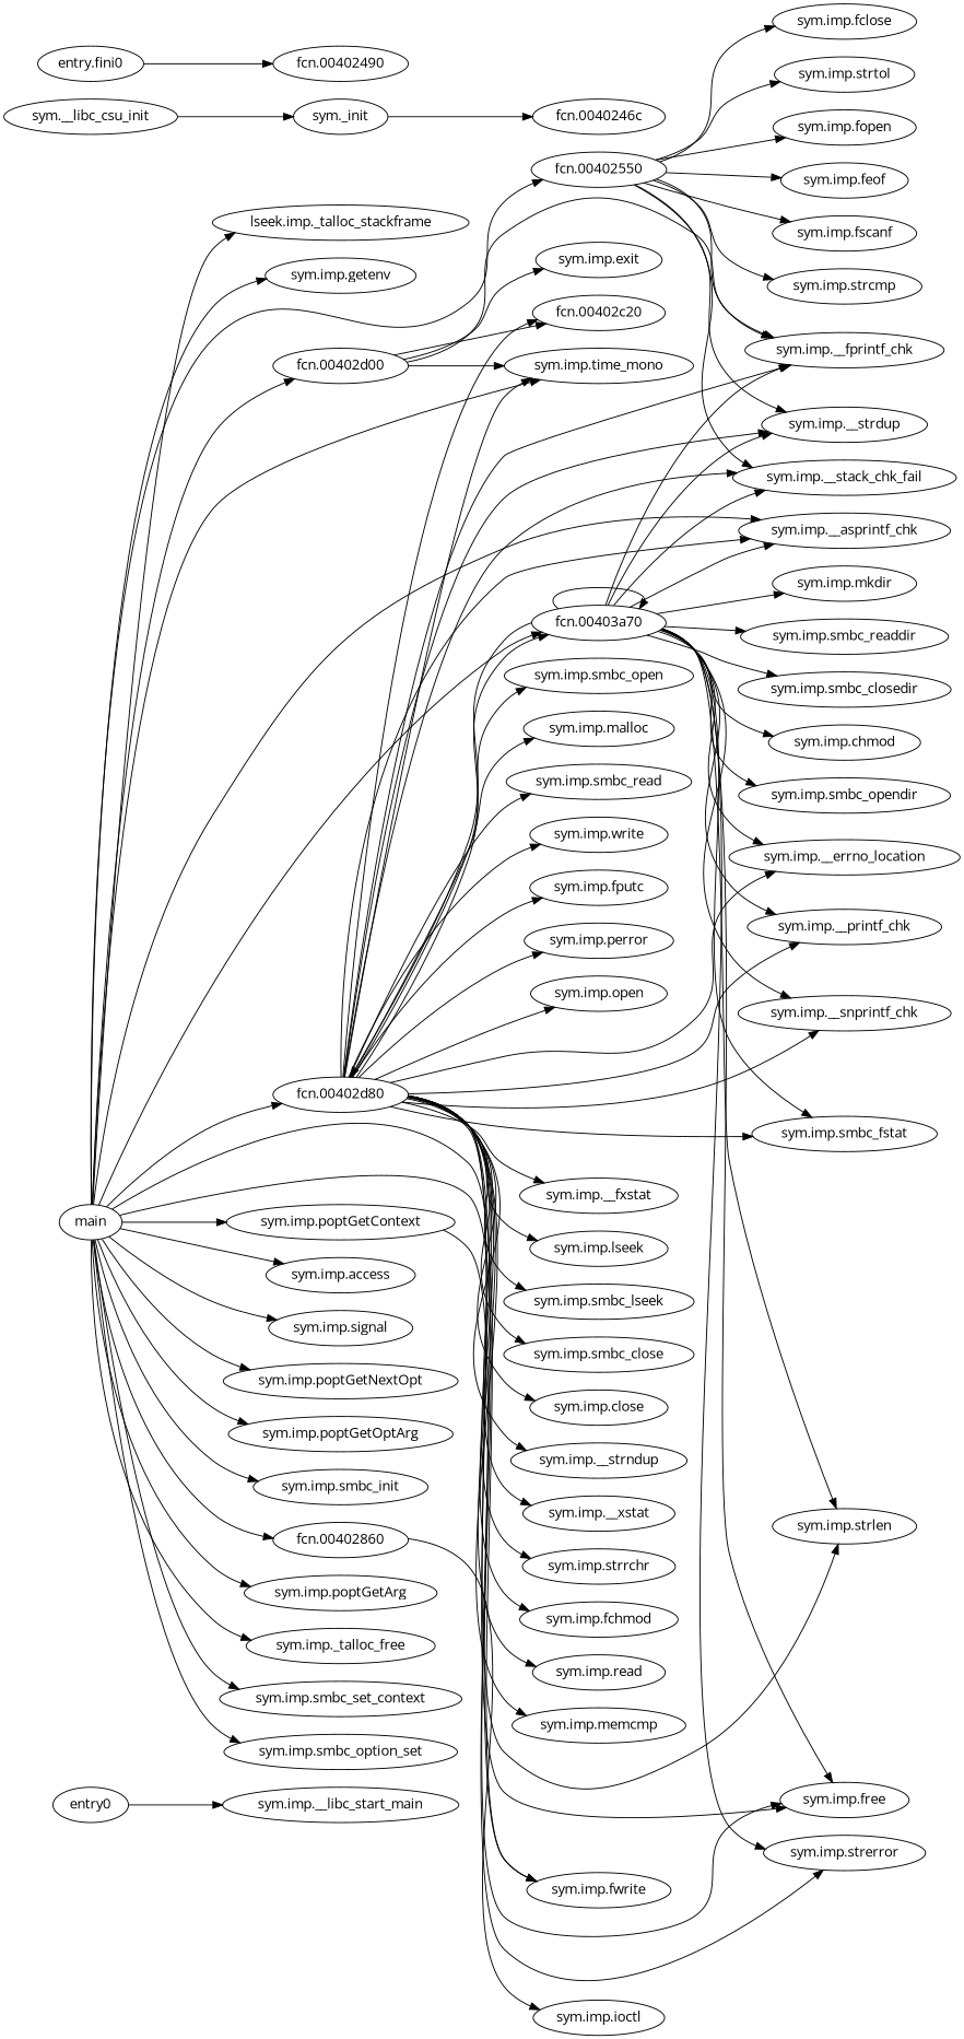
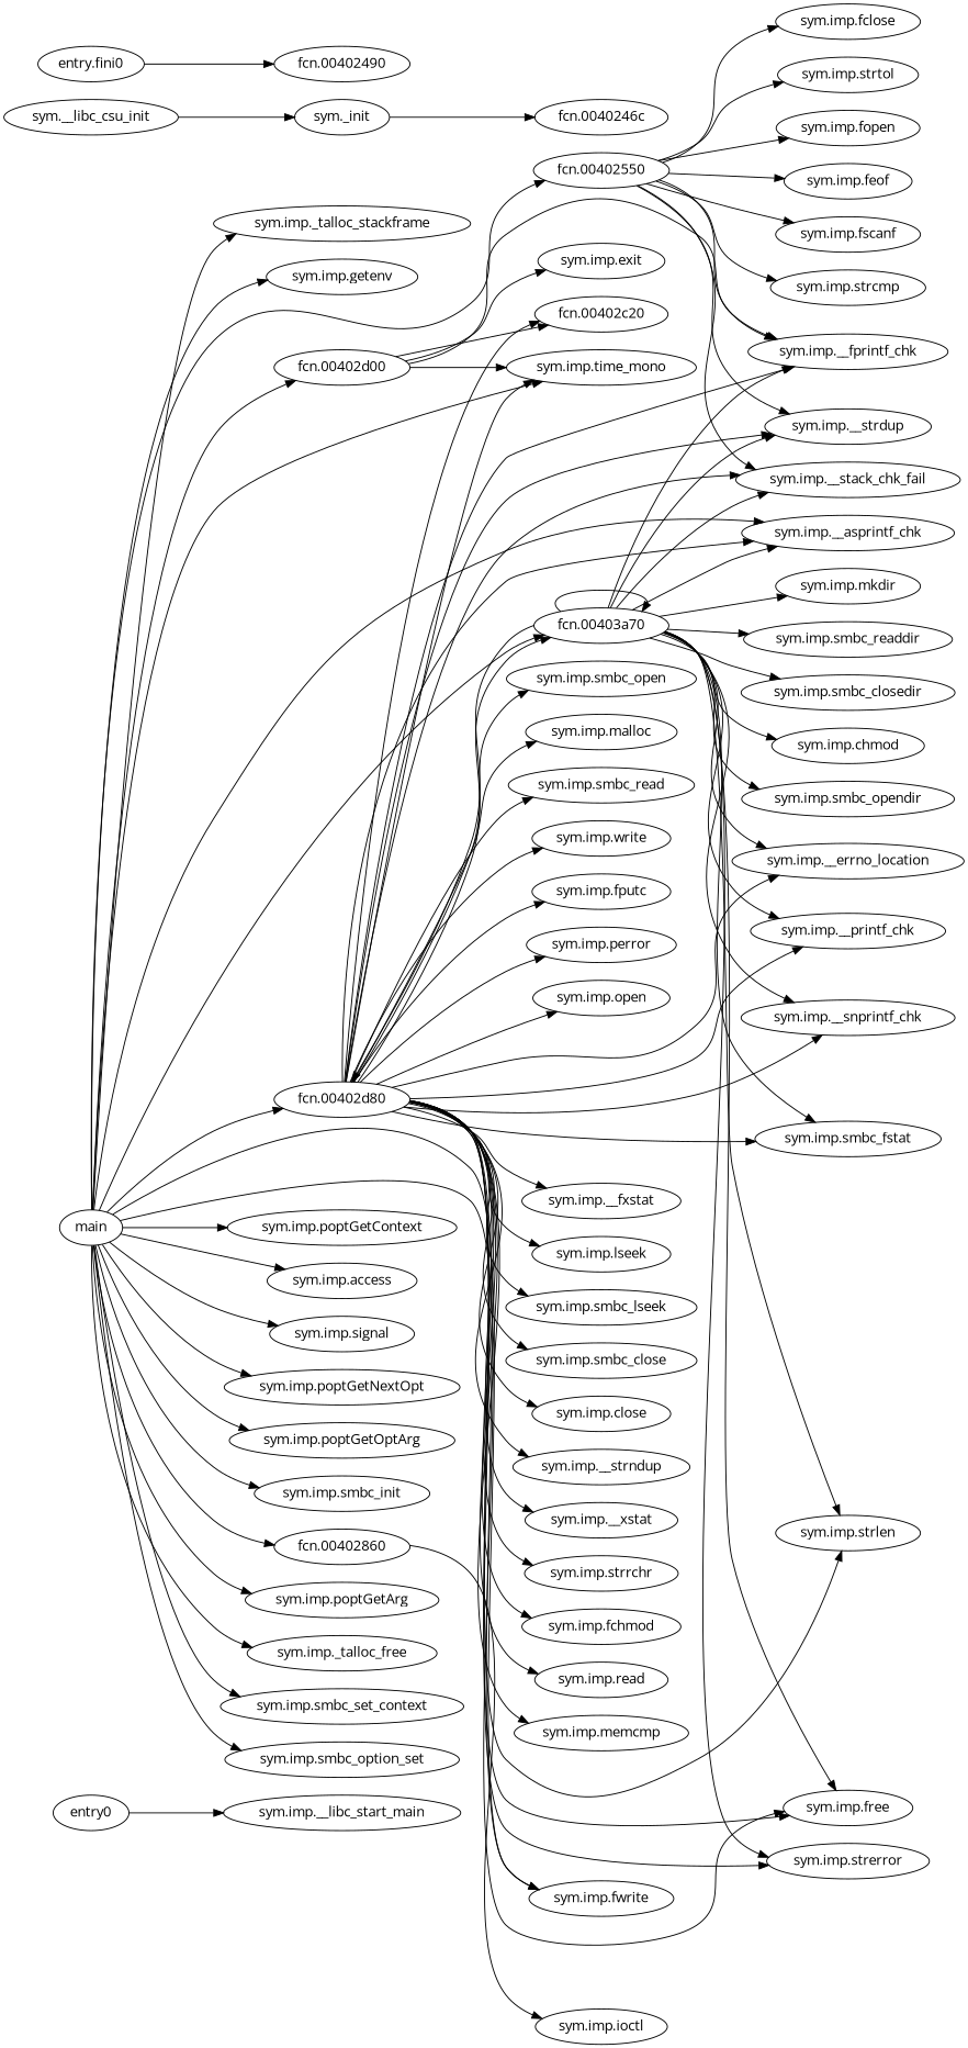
  digraph {
    fontname="Open Sans"
    rankdir=LR
    node [fontname="Open Sans"]
    edge [fontname="Open Sans"]
    n1 [label=entry0]
    n2 [label="sym.imp.__libc_start_main"]
    n3 [label=main]
-   n4 [label="lseek.imp._talloc_stackframe"]
+   n4 [label="sym.imp._talloc_stackframe"]
    n5 [label="sym.imp.getenv"]
    n6 [label="sym.imp.__asprintf_chk"]
    n7 [label="sym.imp.access"]
    n8 [label="sym.imp.free"]
    n9 [label="sym.imp.signal"]
    n10 [label="sym.imp.poptGetContext"]
    n11 [label="sym.imp.poptGetNextOpt"]
    n12 [label="sym.imp.fwrite"]
    n13 [label="sym.imp.poptGetOptArg"]
    n14 [label="fcn.00402550"]
    n15 [label="sym.imp.smbc_init"]
    n16 [label="fcn.00402860"]
    n17 [label="sym.imp.time_mono"]
    n18 [label="sym.imp.poptGetArg"]
    n19 [label="fcn.00402d80"]
    n20 [label="sym.imp._talloc_free"]
    n21 [label="fcn.00402d00"]
    n22 [label="fcn.00403a70"]
    n23 [label="sym.imp.smbc_set_context"]
    n24 [label="sym.imp.smbc_option_set"]
    n25 [label="sym.imp.fopen"]
    n26 [label="sym.imp.feof"]
    n27 [label="sym.imp.fscanf"]
    n28 [label="sym.imp.__fprintf_chk"]
    n29 [label="sym.imp.strcmp"]
    n30 [label="sym.imp.fclose"]
    n31 [label="sym.imp.__strdup"]
    n32 [label="sym.imp.strtol"]
    n33 [label="sym.imp.__stack_chk_fail"]
    n34 [label="sym.imp.ioctl"]
    n35 [label="sym.imp.__snprintf_chk"]
    n36 [label="sym.imp.smbc_open"]
    n37 [label="sym.imp.smbc_fstat"]
    n38 [label="sym.imp.malloc"]
    n39 [label="sym.imp.smbc_read"]
    n40 [label="sym.imp.write"]
    n41 [label="sym.imp.fputc"]
    n42 [label="sym.imp.strlen"]
    n43 [label="sym.imp.__errno_location"]
    n44 [label="sym.imp.perror"]
    n45 [label="sym.imp.open"]
    n46 [label="sym.imp.__fxstat"]
    n47 [label="sym.imp.lseek"]
    n48 [label="sym.imp.smbc_lseek"]
    n49 [label="sym.imp.smbc_close"]
    n50 [label="sym.imp.close"]
    n51 [label="fcn.00402c20"]
    n52 [label="sym.imp.__strndup"]
    n53 [label="sym.imp.__xstat"]
    n54 [label="sym.imp.__printf_chk"]
    n55 [label="sym.imp.strerror"]
    n56 [label="sym.imp.strrchr"]
    n57 [label="sym.imp.fchmod"]
    n58 [label="sym.imp.read"]
    n59 [label="sym.imp.memcmp"]
    n60 [label="sym.imp.exit"]
    n61 [label="sym.imp.smbc_opendir"]
    n62 [label="sym.imp.mkdir"]
    n63 [label="sym.imp.smbc_readdir"]
    n64 [label="sym.imp.smbc_closedir"]
    n65 [label="sym.imp.chmod"]
    n66 [label="sym.__libc_csu_init"]
    n67 [label="sym._init"]
    n68 [label="fcn.0040246c"]
    n69 [label="entry.fini0"]
    n70 [label="fcn.00402490"]
    n1 -> n2
    n3 -> n4
    n3 -> n5
    n3 -> n6
    n3 -> n7
    n3 -> n8
    n3 -> n9
    n3 -> n10
    n3 -> n11
    n3 -> n12
    n3 -> n13
    n3 -> n14
    n3 -> n15
    n3 -> n16
    n3 -> n17
    n3 -> n18
    n3 -> n19
    n3 -> n20
    n3 -> n21
    n3 -> n22
    n3 -> n23
    n3 -> n24
    n14 -> n25
    n14 -> n26
    n14 -> n27
    n14 -> n28
    n14 -> n29
    n14 -> n30
    n14 -> n31
    n14 -> n32
    n14 -> n33
    n16 -> n34
    n19 -> n6
    n19 -> n8
    n19 -> n12
    n19 -> n17
    n19 -> n22
    n19 -> n28
    n19 -> n31
    n19 -> n33
    n19 -> n35
    n19 -> n36
    n19 -> n37
    n19 -> n38
    n19 -> n39
    n19 -> n40
    n19 -> n41
    n19 -> n42
    n19 -> n43
    n19 -> n44
    n19 -> n45
    n19 -> n46
    n19 -> n47
    n19 -> n48
    n19 -> n49
    n19 -> n50
    n19 -> n51
    n19 -> n52
    n19 -> n53
    n19 -> n54
-   n10 -> n55
+   n19 -> n55
    n19 -> n56
    n19 -> n57
    n19 -> n58
    n19 -> n59
    n21 -> n17
    n21 -> n28
    n21 -> n51
    n21 -> n60
    n22 -> n6
    n22 -> n8
    n22 -> n19
    n22 -> n22
    n22 -> n28
    n22 -> n31
    n22 -> n33
    n22 -> n35
    n22 -> n37
    n22 -> n42
    n22 -> n43
    n22 -> n54
    n22 -> n55
    n22 -> n61
    n22 -> n62
    n22 -> n63
    n22 -> n64
    n22 -> n65
    n66 -> n67
    n67 -> n68
    n69 -> n70
  }
